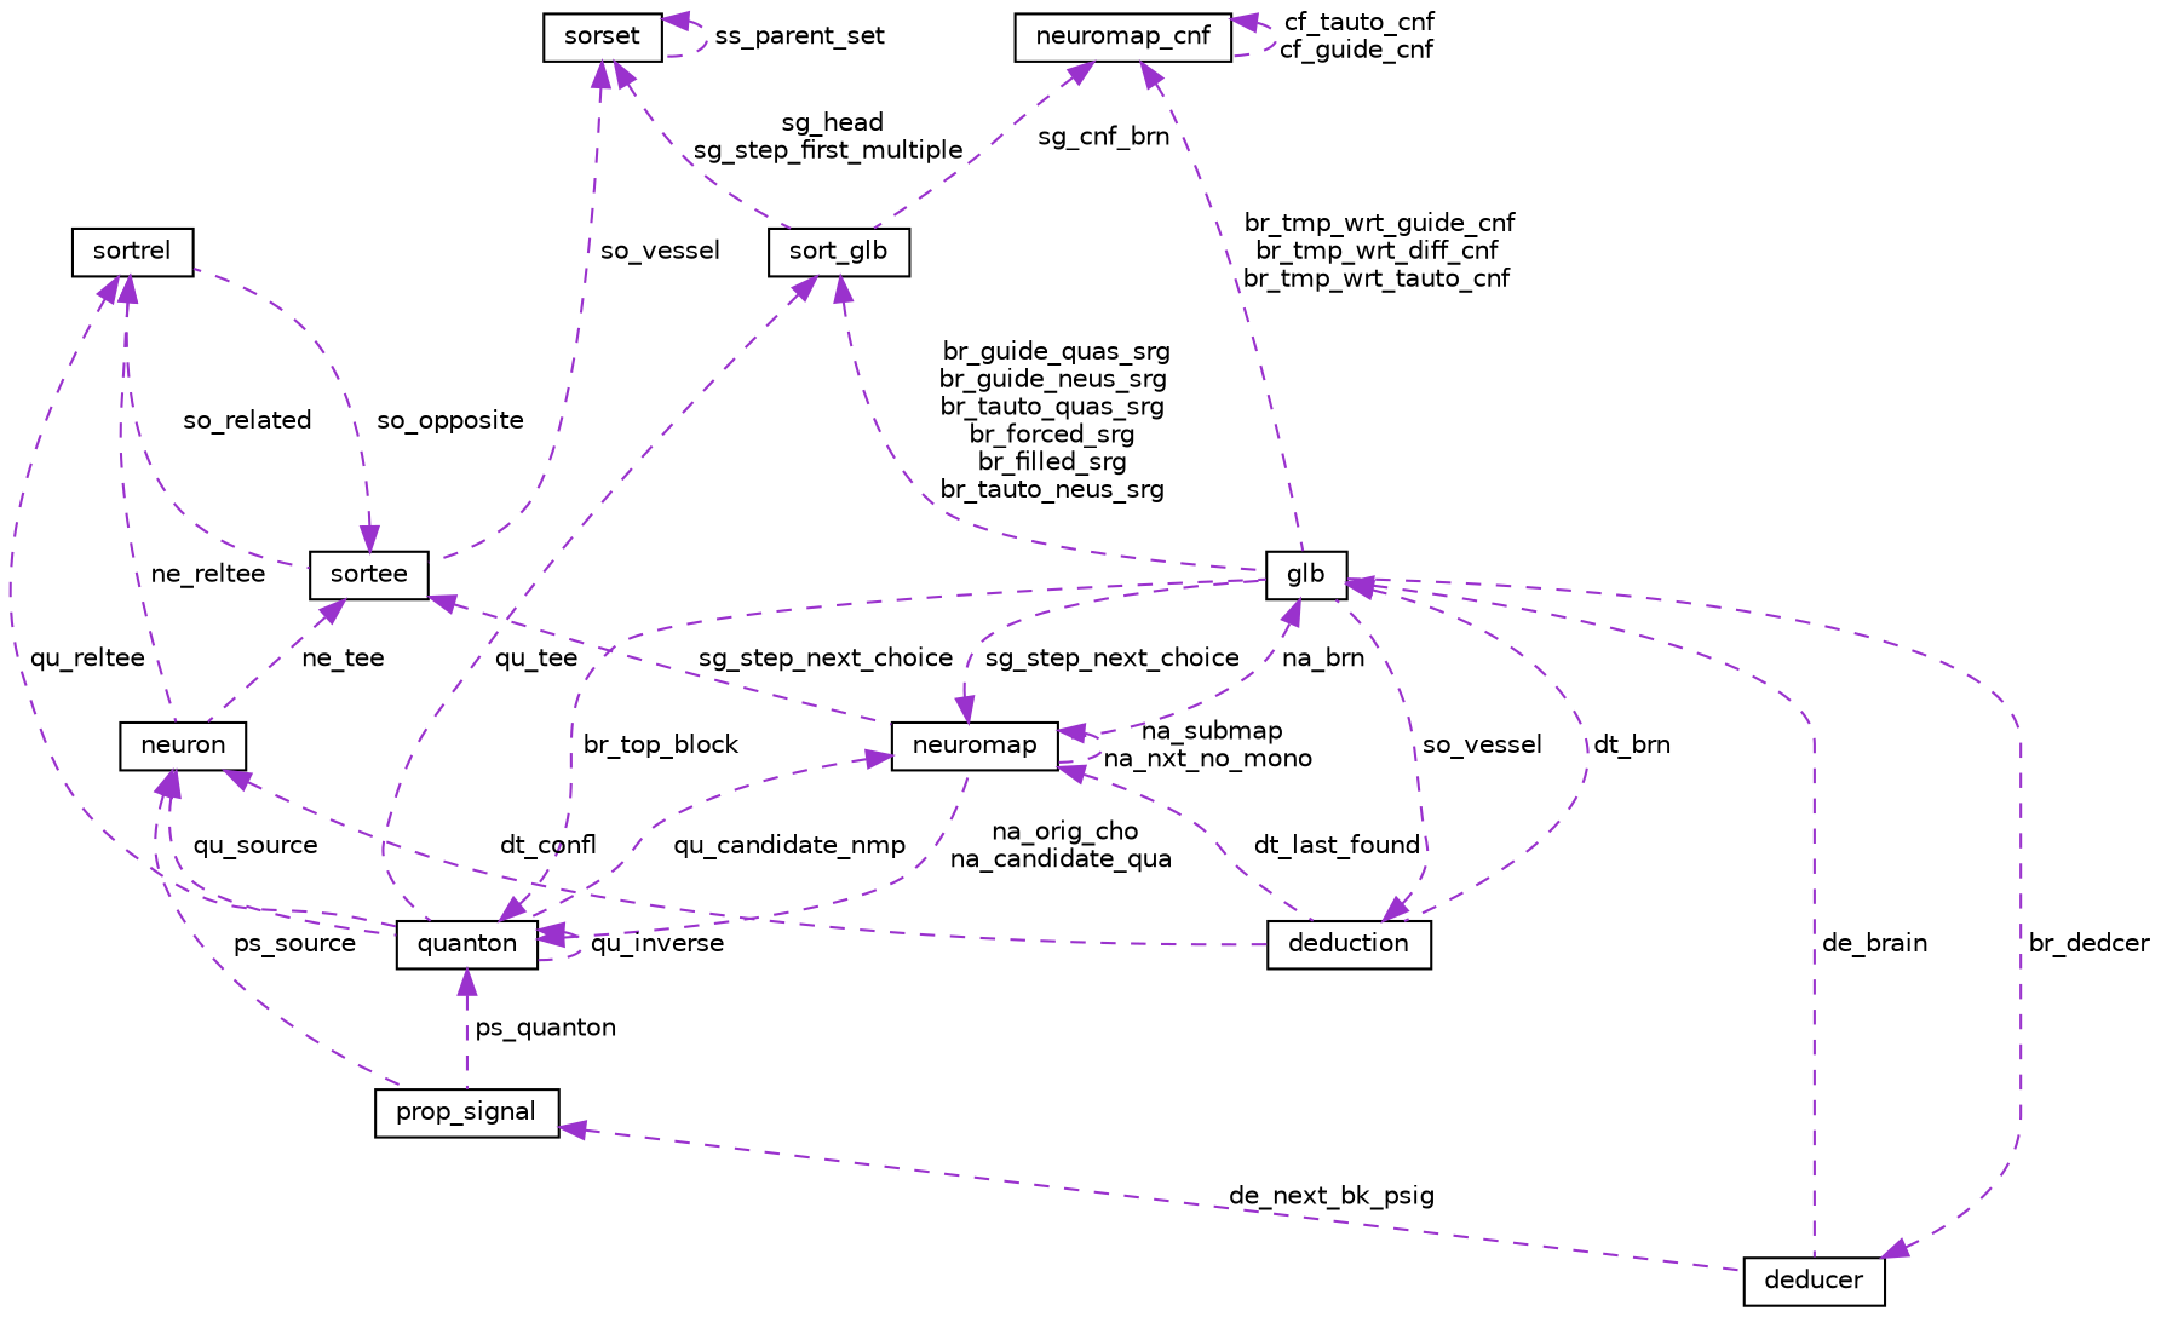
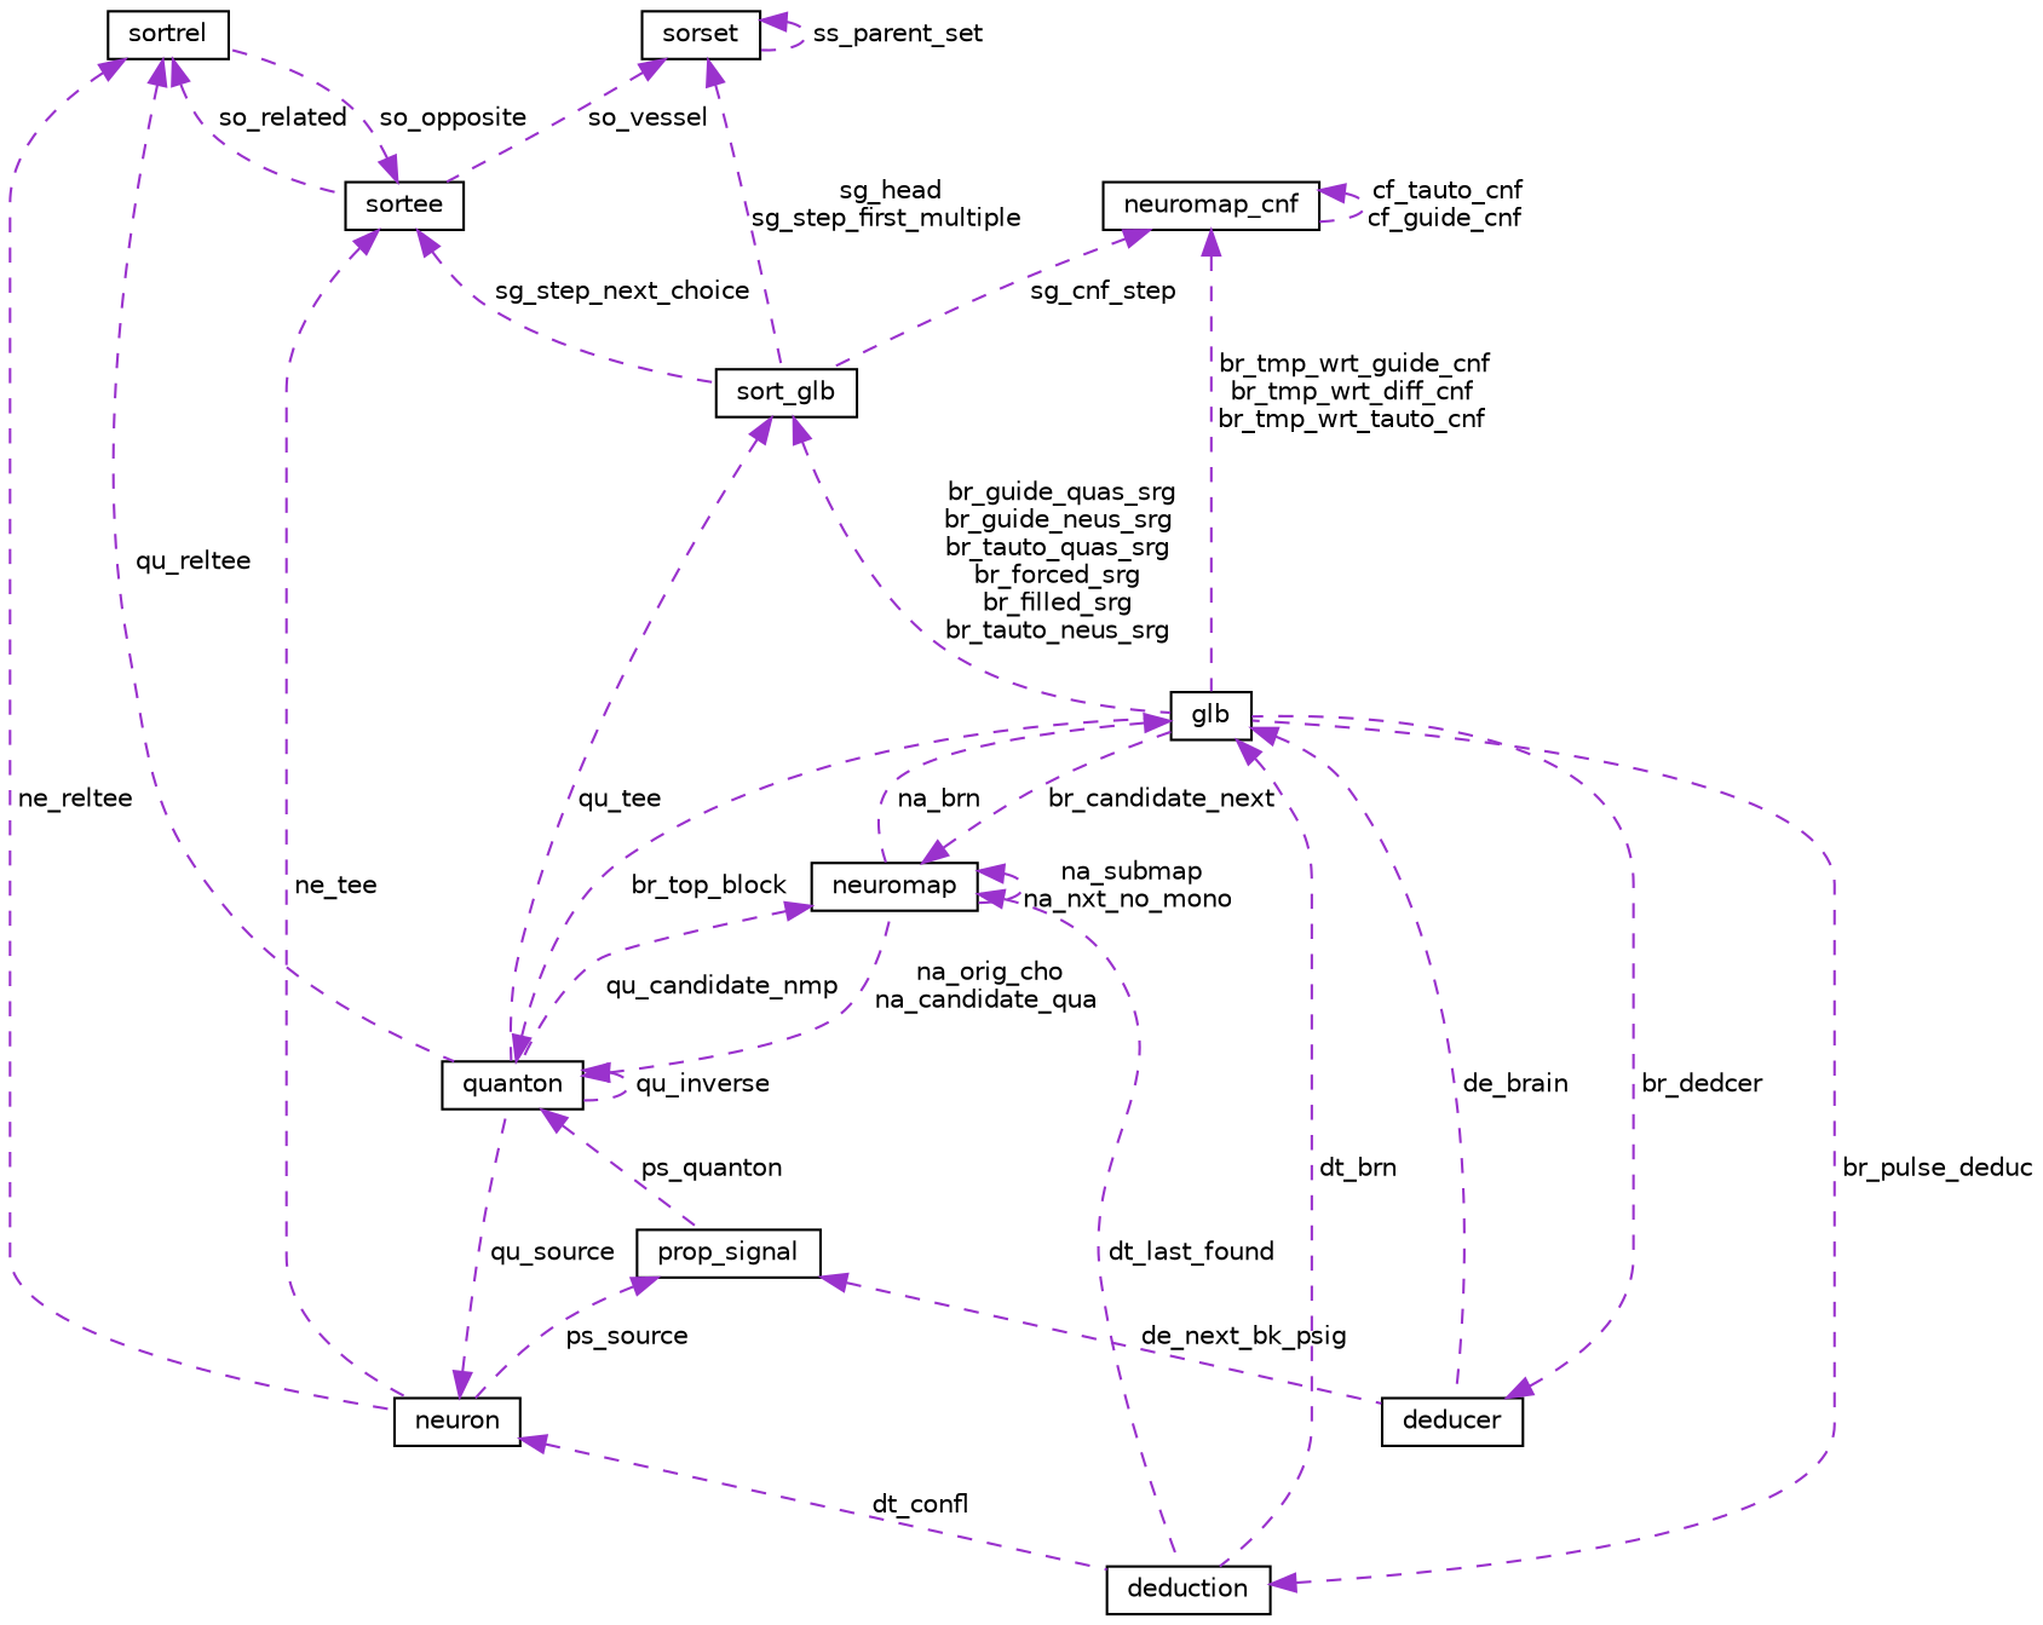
  digraph {
    node [color=black fillcolor=white fontname=Helvetica fontsize=10 shape=record style=filled]
    edge [color=darkorchid3 dir=back fontname=Helvetica fontsize=10 labelfontname=Helvetica labelfontsize=10 style=dashed]
    n1 [height=0.2 label=glb width=0.4]
    n2 [height=0.2 label=neuromap width=0.4]
    n3 [height=0.2 label=deducer width=0.4]
    n4 [height=0.2 label=deduction width=0.4]
    n5 [height=0.2 label=quanton width=0.4]
    n6 [height=0.2 label=prop_signal width=0.4]
    n7 [height=0.2 label=neuron width=0.4]
    n8 [height=0.2 label=sortrel width=0.4]
    n9 [height=0.2 label=sortee width=0.4]
    n10 [height=0.2 label=sort_glb width=0.4]
    n11 [height=0.2 label=sorset width=0.4]
    n12 [height=0.2 label=neuromap_cnf width=0.4]
    n1 -> n2 [label=" na_brn"]
    n1 -> n3 [label=" de_brain"]
    n1 -> n4 [label=" dt_brn"]
-   n2 -> n1 [label=" sg_step_next_choice"]
+   n2 -> n1 [label=" br_candidate_next"]
    n2 -> n2 [label=" na_submap\nna_nxt_no_mono"]
    n2 -> n4 [label=" dt_last_found"]
    n2 -> n5 [label=" qu_candidate_nmp"]
    n3 -> n1 [label=" br_dedcer"]
-   n4 -> n1 [label=" so_vessel"]
+   n4 -> n1 [label=" br_pulse_deduc"]
    n5 -> n1 [label=" br_top_block"]
    n5 -> n2 [label=" na_orig_cho\nna_candidate_qua"]
    n5 -> n5 [label=" qu_inverse"]
    n5 -> n6 [label=" ps_quanton"]
    n6 -> n3 [label=" de_next_bk_psig"]
    n7 -> n4 [label=" dt_confl"]
    n7 -> n5 [label=" qu_source"]
-   n7 -> n6 [label=" ps_source"]
+   n6 -> n7 [label=" ps_source"]
    n8 -> n5 [label=" qu_reltee"]
    n8 -> n7 [label=" ne_reltee"]
    n8 -> n9 [label=" so_related"]
    n9 -> n7 [label=" ne_tee"]
    n9 -> n8 [label=" so_opposite"]
-   n9 -> n2 [label=" sg_step_next_choice"]
+   n9 -> n10 [label=" sg_step_next_choice"]
    n10 -> n1 [label=" br_guide_quas_srg\nbr_guide_neus_srg\nbr_tauto_quas_srg\nbr_forced_srg\nbr_filled_srg\nbr_tauto_neus_srg"]
    n10 -> n5 [label=" qu_tee"]
    n11 -> n9 [label=" so_vessel"]
    n11 -> n10 [label=" sg_head\nsg_step_first_multiple"]
    n11 -> n11 [label=" ss_parent_set"]
    n12 -> n1 [label=" br_tmp_wrt_guide_cnf\nbr_tmp_wrt_diff_cnf\nbr_tmp_wrt_tauto_cnf"]
-   n12 -> n10 [label=" sg_cnf_brn"]
+   n12 -> n10 [label=" sg_cnf_step"]
    n12 -> n12 [label=" cf_tauto_cnf\ncf_guide_cnf"]
  }
